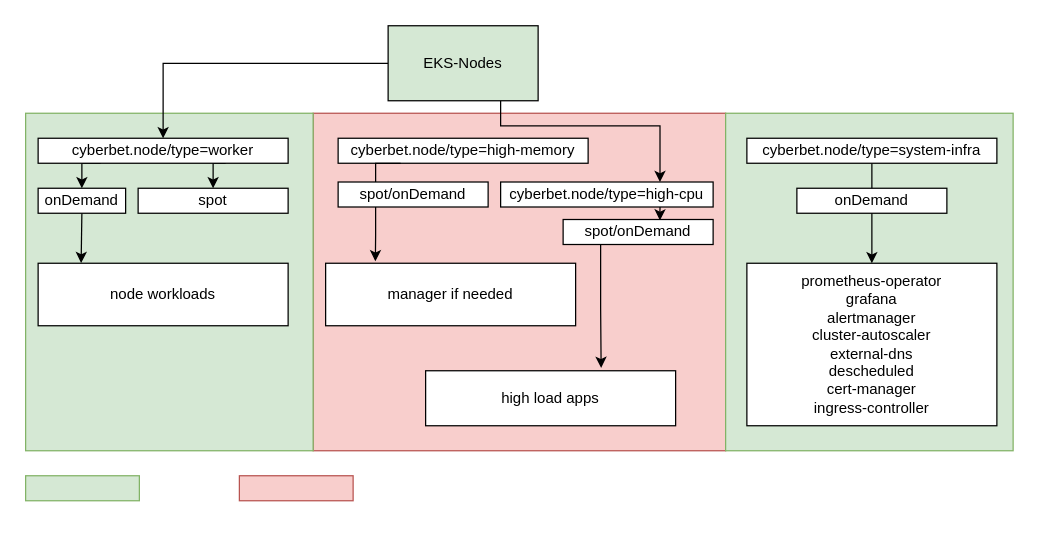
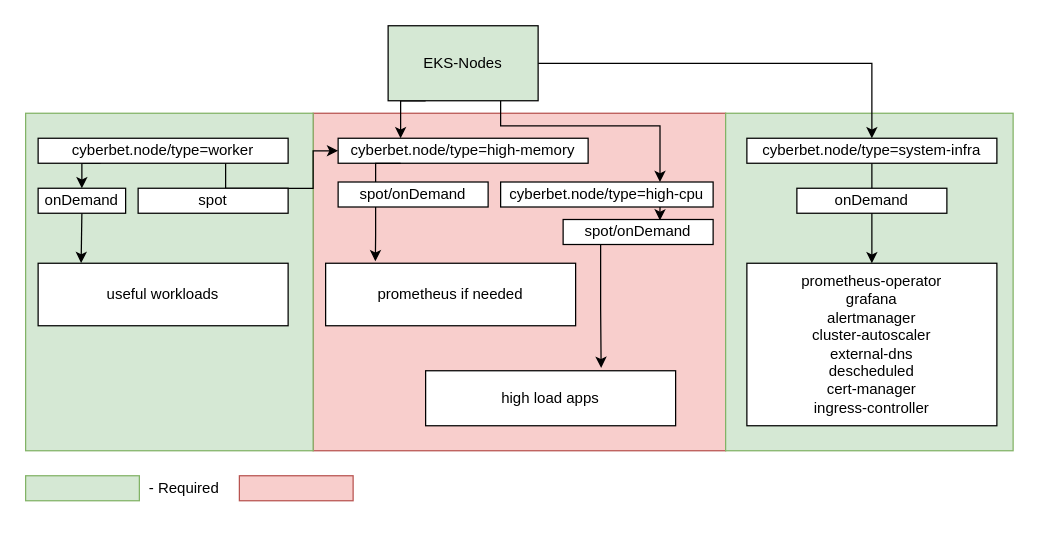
  <mxCell id="0" />
  <mxCell id="1" parent="0" />
  <mxCell id="2" value="" style="rounded=0;whiteSpace=wrap;html=1;fillColor=#f8cecc;strokeColor=#b85450;" parent="1" vertex="1"><mxGeometry x="250" y="90" width="330" height="270" as="geometry" /></mxCell>
  <mxCell id="3" value="" style="rounded=0;whiteSpace=wrap;html=1;fillColor=#d5e8d4;strokeColor=#82b366;" parent="1" vertex="1"><mxGeometry x="20" y="90" width="230" height="270" as="geometry" /></mxCell>
  <mxCell id="4" value="" style="rounded=0;whiteSpace=wrap;html=1;fillColor=#d5e8d4;strokeColor=#82b366;" parent="1" vertex="1"><mxGeometry x="580" y="90" width="230" height="270" as="geometry" /></mxCell>
+ <mxCell id="5" style="edgeStyle=orthogonalEdgeStyle;rounded=0;orthogonalLoop=1;jettySize=auto;html=1;exitX=0.25;exitY=1;exitDx=0;exitDy=0;entryX=0.25;entryY=0;entryDx=0;entryDy=0;" parent="1" source="9" target="13" edge="1"><mxGeometry relative="1" as="geometry" /></mxCell>
  <mxCell id="6" style="edgeStyle=orthogonalEdgeStyle;rounded=0;orthogonalLoop=1;jettySize=auto;html=1;exitX=0.75;exitY=1;exitDx=0;exitDy=0;entryX=0.75;entryY=0;entryDx=0;entryDy=0;" parent="1" source="9" target="22" edge="1"><mxGeometry relative="1" as="geometry"><Array as="points"><mxPoint x="400" y="100" /><mxPoint x="528" y="100" /></Array></mxGeometry></mxCell>
- <mxCell id="8" style="edgeStyle=orthogonalEdgeStyle;rounded=0;orthogonalLoop=1;jettySize=auto;html=1;exitX=0;exitY=0.5;exitDx=0;exitDy=0;entryX=0.5;entryY=0;entryDx=0;entryDy=0;" parent="1" source="9" target="12" edge="1"><mxGeometry relative="1" as="geometry" /></mxCell>
+ <mxCell id="7" style="edgeStyle=orthogonalEdgeStyle;rounded=0;orthogonalLoop=1;jettySize=auto;html=1;exitX=1;exitY=0.5;exitDx=0;exitDy=0;entryX=0.5;entryY=0;entryDx=0;entryDy=0;" parent="1" source="9" target="15" edge="1"><mxGeometry relative="1" as="geometry" /></mxCell>
  <mxCell id="9" value="EKS-Nodes" style="rounded=0;whiteSpace=wrap;html=1;fillColor=#d5e8d4;" parent="1" vertex="1"><mxGeometry x="310" y="20" width="120" height="60" as="geometry" /></mxCell>
  <mxCell id="10" style="edgeStyle=orthogonalEdgeStyle;rounded=0;orthogonalLoop=1;jettySize=auto;html=1;exitX=0.25;exitY=1;exitDx=0;exitDy=0;entryX=0.5;entryY=0;entryDx=0;entryDy=0;" parent="1" source="12" target="20" edge="1"><mxGeometry relative="1" as="geometry" /></mxCell>
- <mxCell id="11" style="edgeStyle=orthogonalEdgeStyle;rounded=0;orthogonalLoop=1;jettySize=auto;html=1;exitX=0.75;exitY=1;exitDx=0;exitDy=0;entryX=0.5;entryY=0;entryDx=0;entryDy=0;" parent="1" source="12" target="24" edge="1"><mxGeometry relative="1" as="geometry" /></mxCell>
+ <mxCell id="11" style="edgeStyle=orthogonalEdgeStyle;rounded=0;orthogonalLoop=1;jettySize=auto;html=1;exitX=0.75;exitY=1;exitDx=0;exitDy=0;" parent="1" source="12" target="13" edge="1"><mxGeometry relative="1" as="geometry" /></mxCell>
  <mxCell id="12" value="cyberbet.node/type=worker" style="rounded=0;whiteSpace=wrap;html=1;" parent="1" vertex="1"><mxGeometry x="30" y="110" width="200" height="20" as="geometry" /></mxCell>
  <mxCell id="13" value="cyberbet.node/type=high-memory" style="rounded=0;whiteSpace=wrap;html=1;" parent="1" vertex="1"><mxGeometry x="270" y="110" width="200" height="20" as="geometry" /></mxCell>
  <mxCell id="14" style="edgeStyle=orthogonalEdgeStyle;rounded=0;orthogonalLoop=1;jettySize=auto;html=1;exitX=0.5;exitY=1;exitDx=0;exitDy=0;entryX=0.5;entryY=0;entryDx=0;entryDy=0;" parent="1" source="15" target="16" edge="1"><mxGeometry relative="1" as="geometry" /></mxCell>
  <mxCell id="15" value="cyberbet.node/type=system-infra" style="rounded=0;whiteSpace=wrap;html=1;" parent="1" vertex="1"><mxGeometry x="597" y="110" width="200" height="20" as="geometry" /></mxCell>
  <mxCell id="16" value="prometheus-operator&lt;br&gt;grafana&lt;br&gt;alertmanager&lt;br&gt;cluster-autoscaler&lt;br&gt;external-dns&lt;br&gt;descheduled&lt;br&gt;cert-manager&lt;br&gt;ingress-controller" style="rounded=0;whiteSpace=wrap;html=1;" parent="1" vertex="1"><mxGeometry x="597" y="210" width="200" height="130" as="geometry" /></mxCell>
- <mxCell id="17" value="manager if needed&lt;br&gt;" style="rounded=0;whiteSpace=wrap;html=1;" parent="1" vertex="1"><mxGeometry x="260" y="210" width="200" height="50" as="geometry" /></mxCell>
- <mxCell id="18" value="node workloads" style="rounded=0;whiteSpace=wrap;html=1;" parent="1" vertex="1"><mxGeometry x="30" y="210" width="200" height="50" as="geometry" /></mxCell>
+ <mxCell id="17" value="prometheus if needed&lt;br&gt;" style="rounded=0;whiteSpace=wrap;html=1;" parent="1" vertex="1"><mxGeometry x="260" y="210" width="200" height="50" as="geometry" /></mxCell>
+ <mxCell id="18" value="useful workloads" style="rounded=0;whiteSpace=wrap;html=1;" parent="1" vertex="1"><mxGeometry x="30" y="210" width="200" height="50" as="geometry" /></mxCell>
  <mxCell id="19" style="edgeStyle=orthogonalEdgeStyle;rounded=0;orthogonalLoop=1;jettySize=auto;html=1;exitX=0.5;exitY=1;exitDx=0;exitDy=0;entryX=0.172;entryY=-0.003;entryDx=0;entryDy=0;entryPerimeter=0;" parent="1" source="20" target="18" edge="1"><mxGeometry relative="1" as="geometry" /></mxCell>
  <mxCell id="20" value="onDemand" style="rounded=0;whiteSpace=wrap;html=1;" parent="1" vertex="1"><mxGeometry x="30" y="150" width="70" height="20" as="geometry" /></mxCell>
  <mxCell id="21" style="edgeStyle=orthogonalEdgeStyle;rounded=0;orthogonalLoop=1;jettySize=auto;html=1;exitX=0.75;exitY=1;exitDx=0;exitDy=0;entryX=0.645;entryY=0.037;entryDx=0;entryDy=0;entryPerimeter=0;" parent="1" source="22" target="29" edge="1"><mxGeometry relative="1" as="geometry" /></mxCell>
  <mxCell id="22" value="cyberbet.node/type=high-cpu" style="rounded=0;whiteSpace=wrap;html=1;" parent="1" vertex="1"><mxGeometry x="400" y="145" width="170" height="20" as="geometry" /></mxCell>
  <mxCell id="23" value="high load apps" style="rounded=0;whiteSpace=wrap;html=1;" parent="1" vertex="1"><mxGeometry x="340" y="296" width="200" height="44" as="geometry" /></mxCell>
  <mxCell id="24" value="spot" style="rounded=0;whiteSpace=wrap;html=1;" parent="1" vertex="1"><mxGeometry x="110" y="150" width="120" height="20" as="geometry" /></mxCell>
  <mxCell id="25" style="edgeStyle=orthogonalEdgeStyle;rounded=0;orthogonalLoop=1;jettySize=auto;html=1;exitX=0.25;exitY=1;exitDx=0;exitDy=0;entryX=0.199;entryY=-0.031;entryDx=0;entryDy=0;entryPerimeter=0;" parent="1" source="26" target="17" edge="1"><mxGeometry relative="1" as="geometry" /></mxCell>
  <mxCell id="26" value="spot/onDemand" style="rounded=0;whiteSpace=wrap;html=1;" parent="1" vertex="1"><mxGeometry x="270" y="145" width="120" height="20" as="geometry" /></mxCell>
  <mxCell id="27" value="" style="edgeStyle=orthogonalEdgeStyle;rounded=0;orthogonalLoop=1;jettySize=auto;html=1;exitX=0.25;exitY=1;exitDx=0;exitDy=0;entryX=0.25;entryY=0;entryDx=0;entryDy=0;endArrow=none;" parent="1" source="13" target="26" edge="1"><mxGeometry relative="1" as="geometry"><mxPoint x="320" y="130" as="sourcePoint" /><mxPoint x="320" y="190" as="targetPoint" /></mxGeometry></mxCell>
  <mxCell id="28" style="edgeStyle=orthogonalEdgeStyle;rounded=0;orthogonalLoop=1;jettySize=auto;html=1;exitX=0.25;exitY=1;exitDx=0;exitDy=0;entryX=0.702;entryY=-0.052;entryDx=0;entryDy=0;entryPerimeter=0;" parent="1" source="29" target="23" edge="1"><mxGeometry relative="1" as="geometry" /></mxCell>
  <mxCell id="29" value="spot/onDemand" style="rounded=0;whiteSpace=wrap;html=1;" parent="1" vertex="1"><mxGeometry x="450" y="175" width="120" height="20" as="geometry" /></mxCell>
  <mxCell id="30" value="onDemand" style="rounded=0;whiteSpace=wrap;html=1;" parent="1" vertex="1"><mxGeometry x="637" y="150" width="120" height="20" as="geometry" /></mxCell>
  <mxCell id="31" value="" style="group" vertex="1" connectable="0" parent="1"><mxGeometry x="20" y="375" width="157" height="30" as="geometry" /></mxCell>
  <mxCell id="32" value="" style="rounded=0;whiteSpace=wrap;html=1;fillColor=#d5e8d4;strokeColor=#82b366;" vertex="1" parent="31"><mxGeometry y="5" width="91" height="20" as="geometry" /></mxCell>
+ <mxCell id="33" value="- Required" style="text;html=1;strokeColor=none;fillColor=none;align=center;verticalAlign=middle;whiteSpace=wrap;rounded=0;" vertex="1" parent="31"><mxGeometry x="97" width="60" height="30" as="geometry" /></mxCell>
  <mxCell id="34" value="" style="group" vertex="1" connectable="0" parent="1"><mxGeometry x="191" y="375" width="155" height="30" as="geometry" /></mxCell>
  <mxCell id="35" value="" style="rounded=0;whiteSpace=wrap;html=1;fillColor=#f8cecc;strokeColor=#b85450;" vertex="1" parent="34"><mxGeometry y="5" width="91" height="20" as="geometry" /></mxCell>
